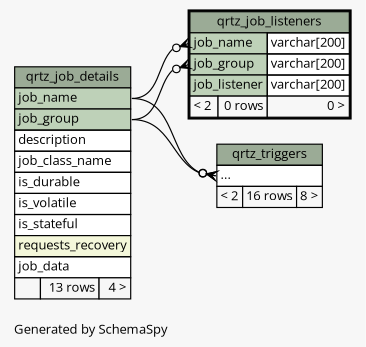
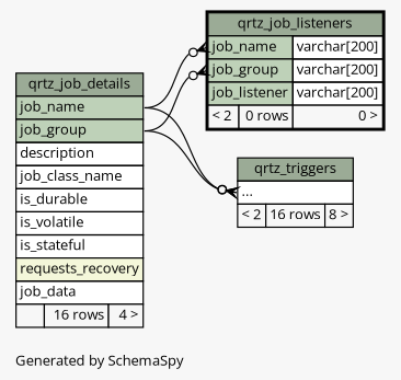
  digraph {
    bgcolor="#f7f7f7"
    fontname="Open Sans"
    fontsize=11
    label="\nGenerated by SchemaSpy"
    labeljust=l
    nodesep=0.18
    rankdir=RL
    ranksep=0.46
    node [fontname="Open Sans" fontsize=11 shape=plaintext]
    edge [arrowhead=none arrowsize=0.8 arrowtail=crowodot dir=back headport="job_group:e" tailport="elipses:w" fontname="Open Sans"]
    n1 [label=<     <TABLE BORDER="2" CELLBORDER="1" CELLSPACING="0" BGCOLOR="#ffffff">       <TR><TD COLSPAN="3" BGCOLOR="#9bab96" ALIGN="CENTER">qrtz_job_listeners</TD></TR>       <TR><TD PORT="job_name" COLSPAN="2" BGCOLOR="#bed1b8" ALIGN="LEFT">job_name</TD><TD PORT="job_name.type" ALIGN="LEFT">varchar[200]</TD></TR>       <TR><TD PORT="job_group" COLSPAN="2" BGCOLOR="#bed1b8" ALIGN="LEFT">job_group</TD><TD PORT="job_group.type" ALIGN="LEFT">varchar[200]</TD></TR>       <TR><TD PORT="job_listener" COLSPAN="2" BGCOLOR="#bed1b8" ALIGN="LEFT">job_listener</TD><TD PORT="job_listener.type" ALIGN="LEFT">varchar[200]</TD></TR>       <TR><TD ALIGN="LEFT" BGCOLOR="#f7f7f7">&lt; 2</TD><TD ALIGN="RIGHT" BGCOLOR="#f7f7f7">0 rows</TD><TD ALIGN="RIGHT" BGCOLOR="#f7f7f7">0 &gt;</TD></TR>     </TABLE>>]
-   n2 [label=<     <TABLE BORDER="0" CELLBORDER="1" CELLSPACING="0" BGCOLOR="#ffffff">       <TR><TD COLSPAN="3" BGCOLOR="#9bab96" ALIGN="CENTER">qrtz_job_details</TD></TR>       <TR><TD PORT="job_name" COLSPAN="3" BGCOLOR="#bed1b8" ALIGN="LEFT">job_name</TD></TR>       <TR><TD PORT="job_group" COLSPAN="3" BGCOLOR="#bed1b8" ALIGN="LEFT">job_group</TD></TR>       <TR><TD PORT="description" COLSPAN="3" ALIGN="LEFT">description</TD></TR>       <TR><TD PORT="job_class_name" COLSPAN="3" ALIGN="LEFT">job_class_name</TD></TR>       <TR><TD PORT="is_durable" COLSPAN="3" ALIGN="LEFT">is_durable</TD></TR>       <TR><TD PORT="is_volatile" COLSPAN="3" ALIGN="LEFT">is_volatile</TD></TR>       <TR><TD PORT="is_stateful" COLSPAN="3" ALIGN="LEFT">is_stateful</TD></TR>       <TR><TD PORT="requests_recovery" COLSPAN="3" BGCOLOR="#f4f7da" ALIGN="LEFT">requests_recovery</TD></TR>       <TR><TD PORT="job_data" COLSPAN="3" ALIGN="LEFT">job_data</TD></TR>       <TR><TD ALIGN="LEFT" BGCOLOR="#f7f7f7">  </TD><TD ALIGN="RIGHT" BGCOLOR="#f7f7f7">13 rows</TD><TD ALIGN="RIGHT" BGCOLOR="#f7f7f7">4 &gt;</TD></TR>     </TABLE>>]
+   n2 [label=<     <TABLE BORDER="0" CELLBORDER="1" CELLSPACING="0" BGCOLOR="#ffffff">       <TR><TD COLSPAN="3" BGCOLOR="#9bab96" ALIGN="CENTER">qrtz_job_details</TD></TR>       <TR><TD PORT="job_name" COLSPAN="3" BGCOLOR="#bed1b8" ALIGN="LEFT">job_name</TD></TR>       <TR><TD PORT="job_group" COLSPAN="3" BGCOLOR="#bed1b8" ALIGN="LEFT">job_group</TD></TR>       <TR><TD PORT="description" COLSPAN="3" ALIGN="LEFT">description</TD></TR>       <TR><TD PORT="job_class_name" COLSPAN="3" ALIGN="LEFT">job_class_name</TD></TR>       <TR><TD PORT="is_durable" COLSPAN="3" ALIGN="LEFT">is_durable</TD></TR>       <TR><TD PORT="is_volatile" COLSPAN="3" ALIGN="LEFT">is_volatile</TD></TR>       <TR><TD PORT="is_stateful" COLSPAN="3" ALIGN="LEFT">is_stateful</TD></TR>       <TR><TD PORT="requests_recovery" COLSPAN="3" BGCOLOR="#f4f7da" ALIGN="LEFT">requests_recovery</TD></TR>       <TR><TD PORT="job_data" COLSPAN="3" ALIGN="LEFT">job_data</TD></TR>       <TR><TD ALIGN="LEFT" BGCOLOR="#f7f7f7">  </TD><TD ALIGN="RIGHT" BGCOLOR="#f7f7f7">16 rows</TD><TD ALIGN="RIGHT" BGCOLOR="#f7f7f7">4 &gt;</TD></TR>     </TABLE>>]
    n3 [label=<     <TABLE BORDER="0" CELLBORDER="1" CELLSPACING="0" BGCOLOR="#ffffff">       <TR><TD COLSPAN="3" BGCOLOR="#9bab96" ALIGN="CENTER">qrtz_triggers</TD></TR>       <TR><TD PORT="elipses" COLSPAN="3" ALIGN="LEFT">...</TD></TR>       <TR><TD ALIGN="LEFT" BGCOLOR="#f7f7f7">&lt; 2</TD><TD ALIGN="RIGHT" BGCOLOR="#f7f7f7">16 rows</TD><TD ALIGN="RIGHT" BGCOLOR="#f7f7f7">8 &gt;</TD></TR>     </TABLE>>]
    n1 -> n2 [tailport="job_group:w"]
    n1 -> n2 [headport="job_name:e" tailport="job_name:w"]
    n3 -> n2
    n3 -> n2 [headport="job_name:e"]
  }
